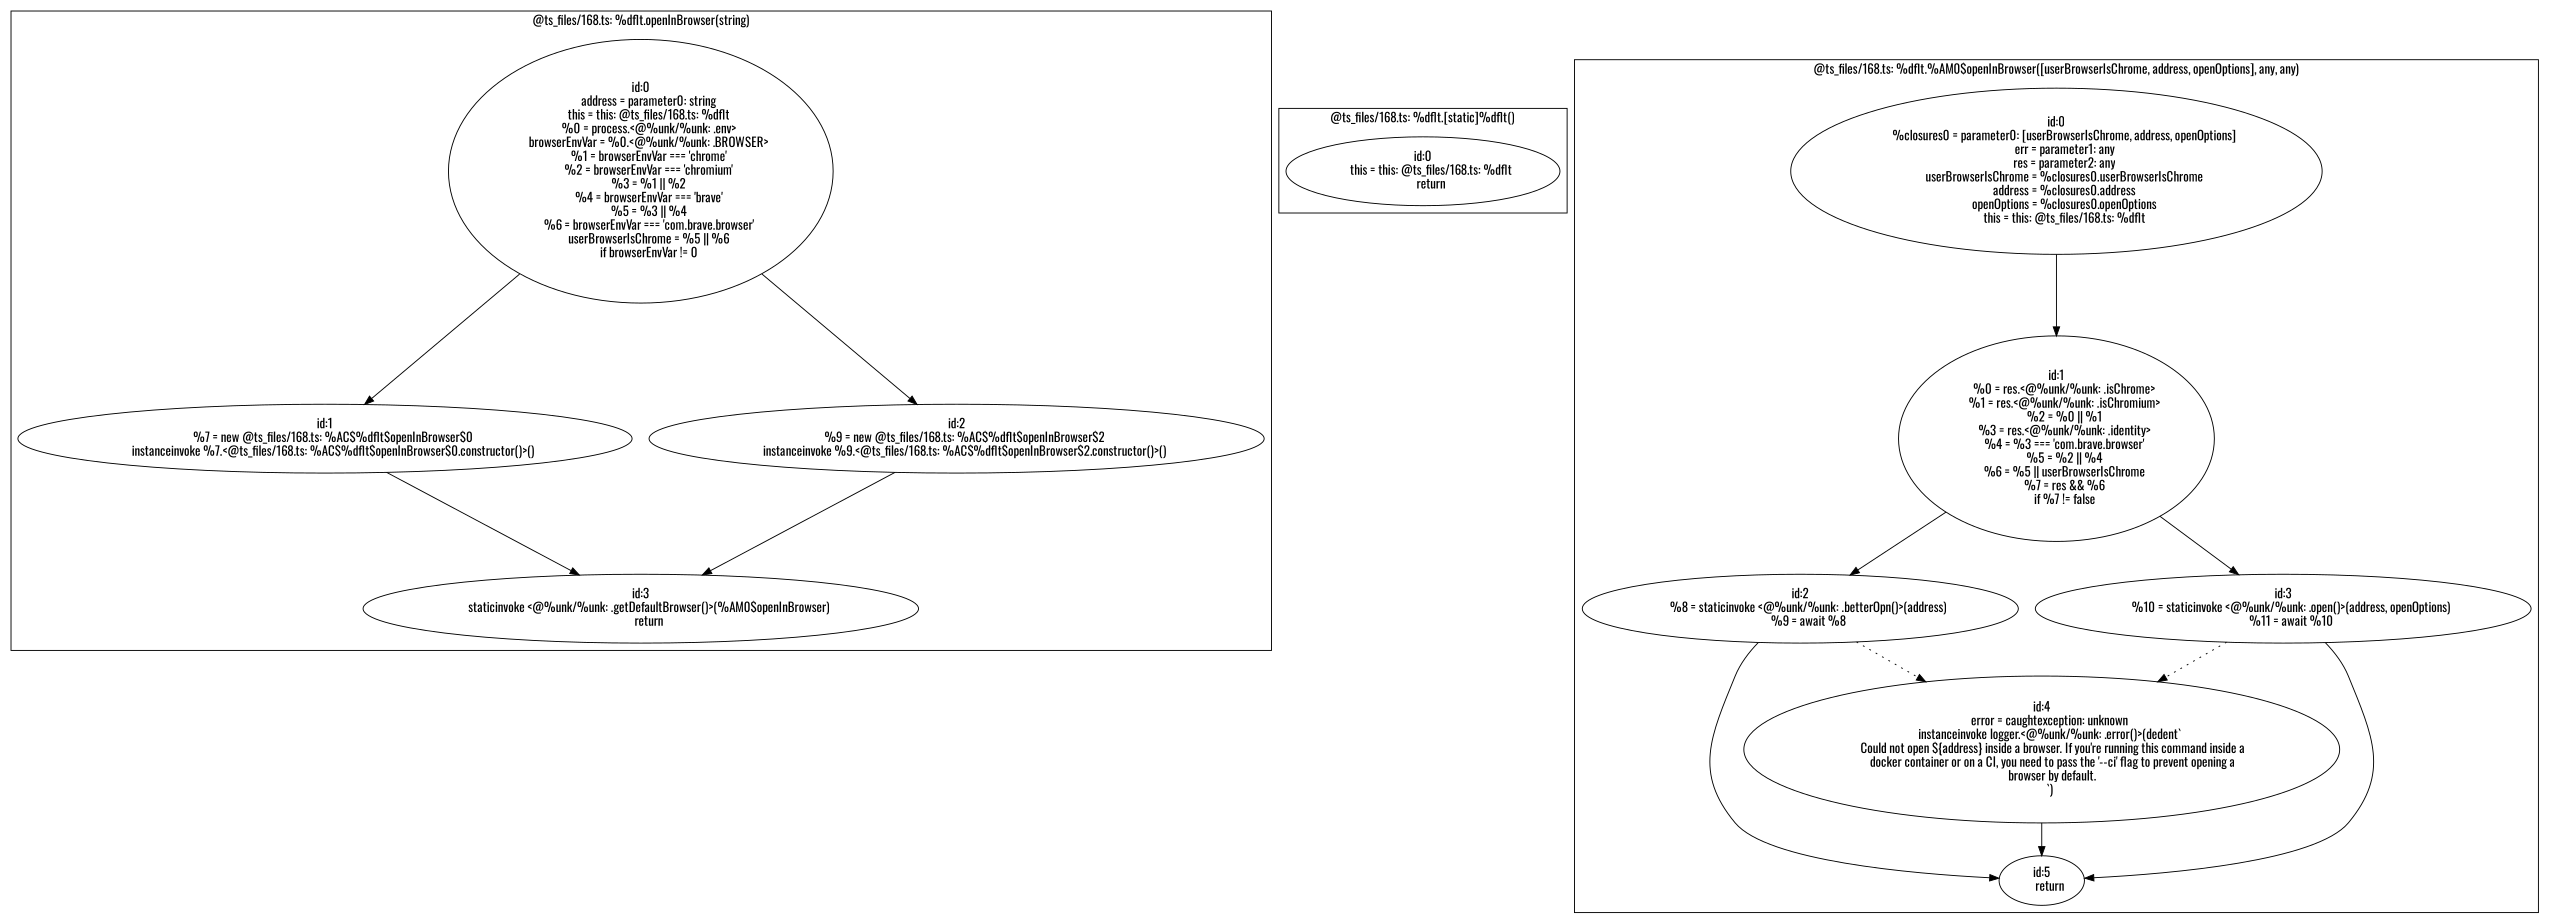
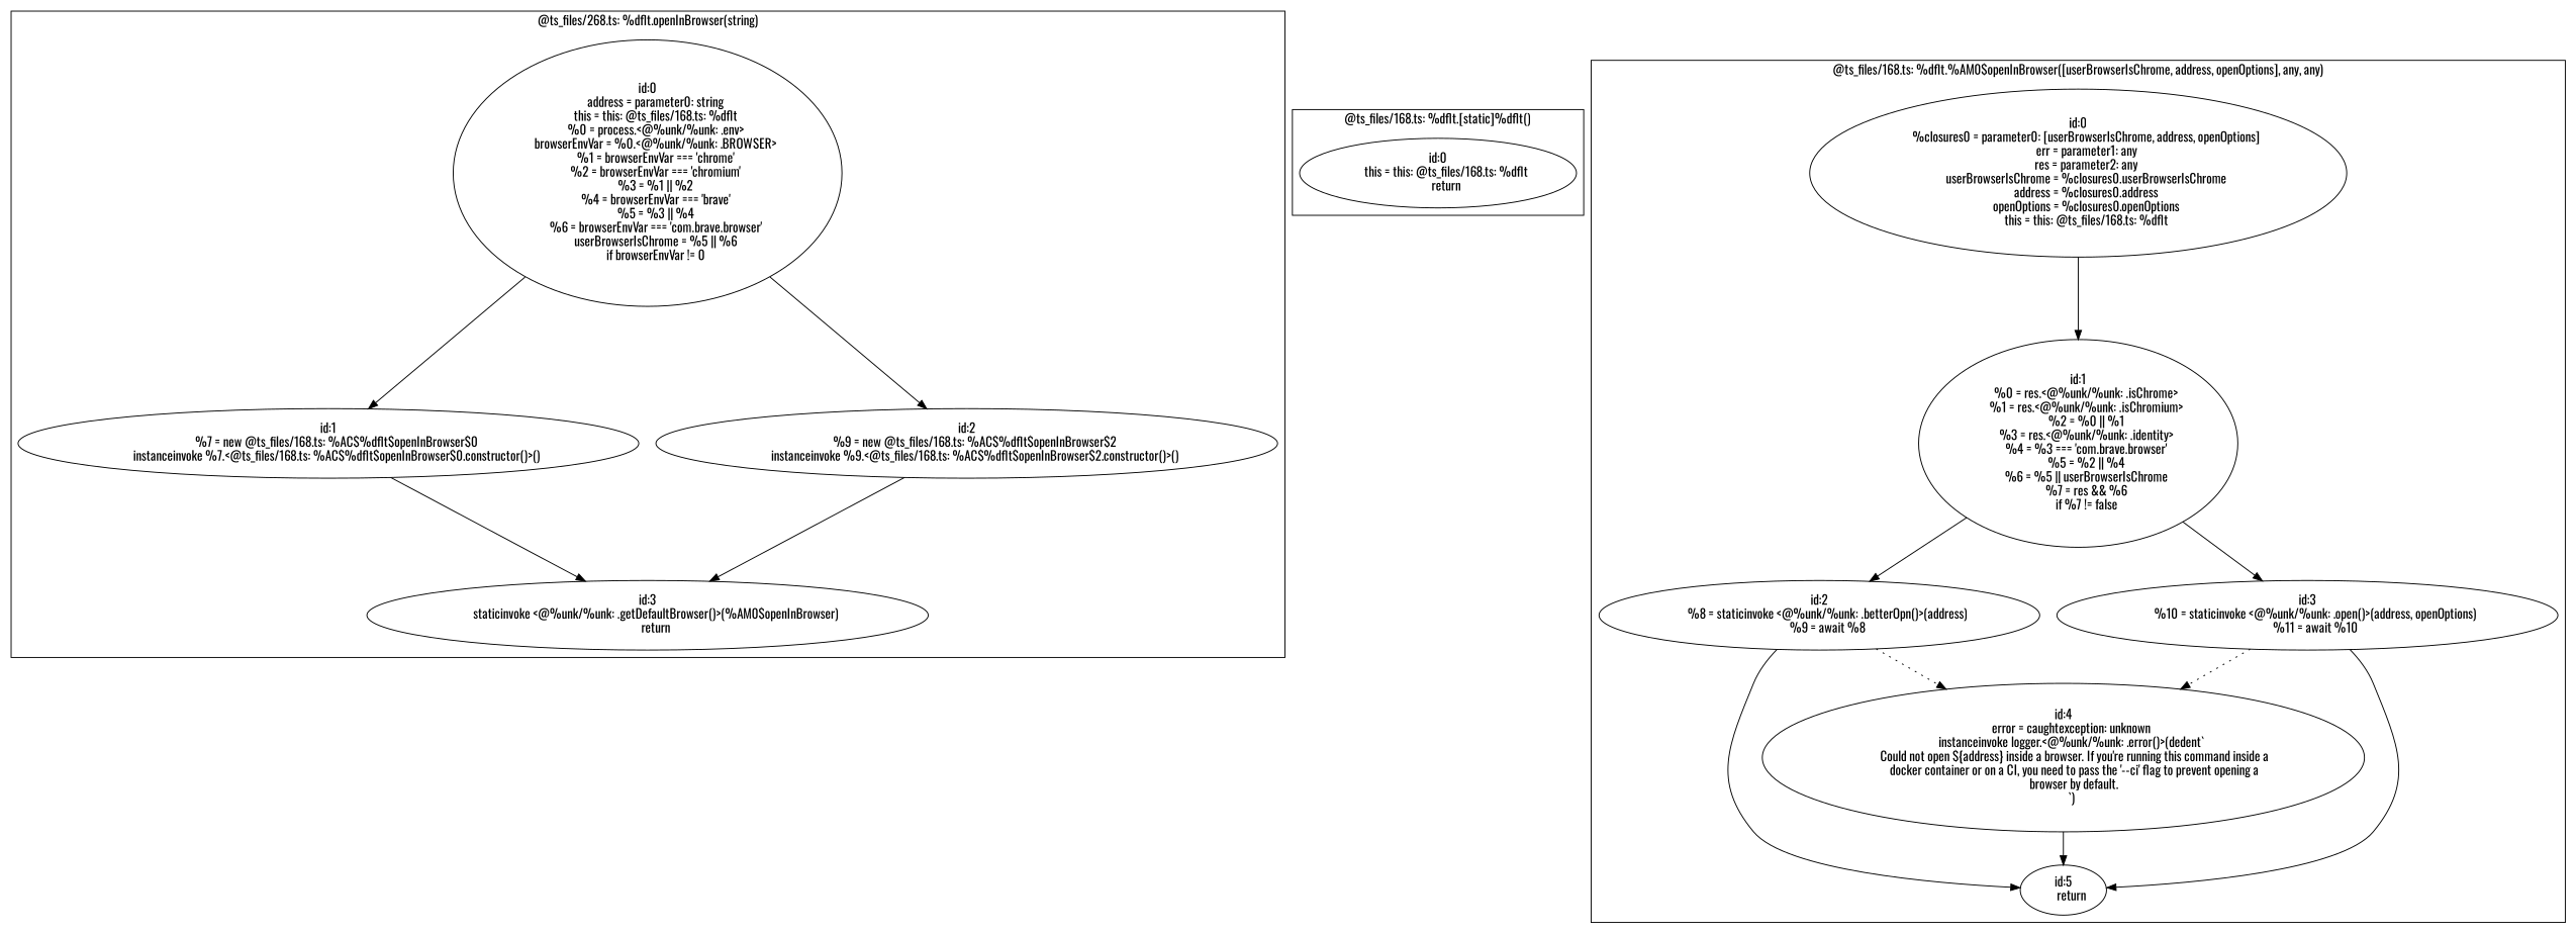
  digraph {
    fontname=Oswald
    node [fontname=Oswald]
    edge [fontname=Oswald]
    n1 [label="id:0\n      address = parameter0: string\n      this = this: @ts_files/168.ts: %dflt\n      %0 = process.<@%unk/%unk: .env>\n      browserEnvVar = %0.<@%unk/%unk: .BROWSER>\n      %1 = browserEnvVar === 'chrome'\n      %2 = browserEnvVar === 'chromium'\n      %3 = %1 || %2\n      %4 = browserEnvVar === 'brave'\n      %5 = %3 || %4\n      %6 = browserEnvVar === 'com.brave.browser'\n      userBrowserIsChrome = %5 || %6\n      if browserEnvVar != 0"]
    n2 [label="id:1\n      %7 = new @ts_files/168.ts: %AC$%dflt$openInBrowser$0\n      instanceinvoke %7.<@ts_files/168.ts: %AC$%dflt$openInBrowser$0.constructor()>()"]
    n3 [label="id:2\n      %9 = new @ts_files/168.ts: %AC$%dflt$openInBrowser$2\n      instanceinvoke %9.<@ts_files/168.ts: %AC$%dflt$openInBrowser$2.constructor()>()"]
    n4 [label="id:3\n      staticinvoke <@%unk/%unk: .getDefaultBrowser()>(%AM0$openInBrowser)\n      return"]
    n5 [label="id:0\n      this = this: @ts_files/168.ts: %dflt\n      return"]
    n6 [label="id:0\n      %closures0 = parameter0: [userBrowserIsChrome, address, openOptions]\n      err = parameter1: any\n      res = parameter2: any\n      userBrowserIsChrome = %closures0.userBrowserIsChrome\n      address = %closures0.address\n      openOptions = %closures0.openOptions\n      this = this: @ts_files/168.ts: %dflt"]
    n7 [label="id:1\n      %0 = res.<@%unk/%unk: .isChrome>\n      %1 = res.<@%unk/%unk: .isChromium>\n      %2 = %0 || %1\n      %3 = res.<@%unk/%unk: .identity>\n      %4 = %3 === 'com.brave.browser'\n      %5 = %2 || %4\n      %6 = %5 || userBrowserIsChrome\n      %7 = res && %6\n      if %7 != false"]
    n8 [label="id:2\n      %8 = staticinvoke <@%unk/%unk: .betterOpn()>(address)\n      %9 = await %8"]
    n9 [label="id:3\n      %10 = staticinvoke <@%unk/%unk: .open()>(address, openOptions)\n      %11 = await %10"]
    n10 [label="id:4\n      error = caughtexception: unknown\n      instanceinvoke logger.<@%unk/%unk: .error()>(dedent`\n        Could not open ${address} inside a browser. If you're running this command inside a\n        docker container or on a CI, you need to pass the '--ci' flag to prevent opening a\n        browser by default.\n      `)"]
    n11 [label="id:5\n      return"]
    subgraph cluster_1 {
      label="@ts_files/168.ts: %dflt.%AM0$openInBrowser([userBrowserIsChrome, address, openOptions], any, any)"
      n6
      n7
      n8
      n9
      n10
      n11
    }
    subgraph cluster_2 {
-     label="@ts_files/168.ts: %dflt.openInBrowser(string)"
+     label="@ts_files/268.ts: %dflt.openInBrowser(string)"
      n1
      n2
      n3
      n4
    }
    subgraph cluster_3 {
      label="@ts_files/168.ts: %dflt.[static]%dflt()"
      n5
    }
    n1 -> n2
    n1 -> n3
    n2 -> n4
    n3 -> n4
    n6 -> n7
    n7 -> n8
    n7 -> n9
    n8 -> n10 [style=dotted]
    n8 -> n11
    n9 -> n10 [style=dotted]
    n9 -> n11
    n10 -> n11
  }
